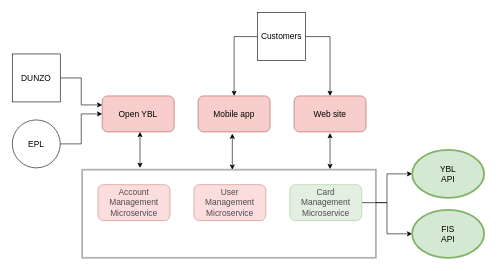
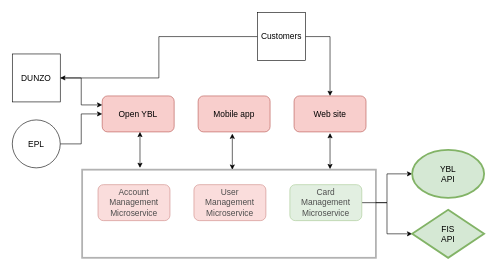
  <mxCell id="0" />
  <mxCell id="1" parent="0" />
  <mxCell id="2" value="&lt;font style=&quot;font-size: 14px&quot;&gt;Open YBL&lt;/font&gt;" style="rounded=1;whiteSpace=wrap;html=1;fillColor=#f8cecc;strokeColor=#b85450;" vertex="1" parent="1"><mxGeometry x="170" y="159" width="120" height="60" as="geometry" /></mxCell>
  <mxCell id="3" value="&lt;font style=&quot;font-size: 14px&quot;&gt;Account Management Microservice&lt;/font&gt;" style="rounded=1;whiteSpace=wrap;html=1;glass=0;fillColor=#f8cecc;strokeColor=#b85450;" vertex="1" parent="1"><mxGeometry x="163" y="307" width="120" height="60" as="geometry" /></mxCell>
  <mxCell id="4" value="&lt;font style=&quot;font-size: 14px&quot;&gt;Mobile app&lt;/font&gt;" style="rounded=1;whiteSpace=wrap;html=1;fillColor=#f8cecc;strokeColor=#b85450;" vertex="1" parent="1"><mxGeometry x="330" y="159" width="120" height="60" as="geometry" /></mxCell>
  <mxCell id="5" value="&lt;font style=&quot;font-size: 14px&quot;&gt;User &lt;br&gt;Management Microservice&lt;/font&gt;" style="rounded=1;whiteSpace=wrap;html=1;glass=0;fillColor=#f8cecc;strokeColor=#b85450;" vertex="1" parent="1"><mxGeometry x="323" y="307" width="120" height="60" as="geometry" /></mxCell>
  <mxCell id="6" value="&lt;font style=&quot;font-size: 14px&quot;&gt;Web site&lt;/font&gt;" style="rounded=1;whiteSpace=wrap;html=1;fillColor=#f8cecc;strokeColor=#b85450;" vertex="1" parent="1"><mxGeometry x="490" y="159" width="120" height="60" as="geometry" /></mxCell>
  <mxCell id="7" style="edgeStyle=orthogonalEdgeStyle;rounded=0;orthogonalLoop=1;jettySize=auto;html=1;exitX=1;exitY=0.5;exitDx=0;exitDy=0;entryX=0;entryY=0.5;entryDx=0;entryDy=0;fontSize=14;" edge="1" parent="1" source="9" target="21"><mxGeometry relative="1" as="geometry" /></mxCell>
  <mxCell id="8" style="edgeStyle=orthogonalEdgeStyle;rounded=0;orthogonalLoop=1;jettySize=auto;html=1;exitX=1;exitY=0.5;exitDx=0;exitDy=0;entryX=0;entryY=0.5;entryDx=0;entryDy=0;fontSize=14;" edge="1" parent="1" source="9" target="22"><mxGeometry relative="1" as="geometry" /></mxCell>
  <mxCell id="9" value="&lt;font style=&quot;font-size: 14px&quot;&gt;Card&lt;br&gt;Management Microservice&lt;/font&gt;" style="rounded=1;whiteSpace=wrap;html=1;glass=0;fillColor=#d5e8d4;strokeColor=#82b366;" vertex="1" parent="1"><mxGeometry x="483" y="307" width="120" height="60" as="geometry" /></mxCell>
  <mxCell id="10" style="edgeStyle=orthogonalEdgeStyle;rounded=0;orthogonalLoop=1;jettySize=auto;html=1;exitX=1;exitY=0.5;exitDx=0;exitDy=0;entryX=0;entryY=0.25;entryDx=0;entryDy=0;" edge="1" parent="1" source="11" target="2"><mxGeometry relative="1" as="geometry" /></mxCell>
  <mxCell id="11" value="&lt;font style=&quot;font-size: 14px&quot;&gt;DUNZO&lt;/font&gt;" style="whiteSpace=wrap;html=1;aspect=fixed;" vertex="1" parent="1"><mxGeometry x="20" y="89" width="80" height="80" as="geometry" /></mxCell>
  <mxCell id="12" style="edgeStyle=orthogonalEdgeStyle;rounded=0;orthogonalLoop=1;jettySize=auto;html=1;exitX=1;exitY=0.5;exitDx=0;exitDy=0;entryX=0;entryY=0.5;entryDx=0;entryDy=0;" edge="1" parent="1" source="13" target="2"><mxGeometry relative="1" as="geometry"><mxPoint x="160" y="199" as="targetPoint" /></mxGeometry></mxCell>
  <mxCell id="13" value="&lt;font style=&quot;font-size: 14px&quot;&gt;EPL&lt;/font&gt;" style="ellipse;whiteSpace=wrap;html=1;aspect=fixed;" vertex="1" parent="1"><mxGeometry x="20" y="199" width="80" height="80" as="geometry" /></mxCell>
  <mxCell id="14" style="edgeStyle=orthogonalEdgeStyle;rounded=0;orthogonalLoop=1;jettySize=auto;html=1;exitX=1;exitY=0.5;exitDx=0;exitDy=0;entryX=0.5;entryY=0;entryDx=0;entryDy=0;" edge="1" parent="1" source="16" target="6"><mxGeometry relative="1" as="geometry" /></mxCell>
- <mxCell id="15" style="edgeStyle=orthogonalEdgeStyle;rounded=0;orthogonalLoop=1;jettySize=auto;html=1;exitX=0;exitY=0.5;exitDx=0;exitDy=0;" edge="1" parent="1" source="16" target="4"><mxGeometry relative="1" as="geometry" /></mxCell>
+ <mxCell id="15" style="edgeStyle=orthogonalEdgeStyle;rounded=0;orthogonalLoop=1;jettySize=auto;html=1;exitX=0;exitY=0.5;exitDx=0;exitDy=0;" edge="1" parent="1" source="16" target="11"><mxGeometry relative="1" as="geometry" /></mxCell>
  <mxCell id="16" value="&lt;font style=&quot;font-size: 14px&quot;&gt;Customers&lt;/font&gt;" style="whiteSpace=wrap;html=1;aspect=fixed;" vertex="1" parent="1"><mxGeometry x="429" y="20" width="80" height="80" as="geometry" /></mxCell>
  <mxCell id="17" value="" style="rounded=0;whiteSpace=wrap;html=1;opacity=30;strokeWidth=3;" vertex="1" parent="1"><mxGeometry x="136.5" y="282" width="490" height="147" as="geometry" /></mxCell>
  <mxCell id="18" value="" style="endArrow=classic;startArrow=classic;html=1;rounded=0;" edge="1" parent="1"><mxGeometry width="50" height="50" relative="1" as="geometry"><mxPoint x="233" y="279" as="sourcePoint" /><mxPoint x="233" y="219" as="targetPoint" /></mxGeometry></mxCell>
  <mxCell id="19" value="" style="endArrow=classic;startArrow=classic;html=1;rounded=0;" edge="1" parent="1"><mxGeometry width="50" height="50" relative="1" as="geometry"><mxPoint x="387" y="282" as="sourcePoint" /><mxPoint x="387" y="222" as="targetPoint" /></mxGeometry></mxCell>
  <mxCell id="20" value="" style="endArrow=classic;startArrow=classic;html=1;rounded=0;" edge="1" parent="1"><mxGeometry width="50" height="50" relative="1" as="geometry"><mxPoint x="550" y="281" as="sourcePoint" /><mxPoint x="550" y="221" as="targetPoint" /></mxGeometry></mxCell>
  <mxCell id="21" value="YBL&lt;br&gt;API" style="ellipse;whiteSpace=wrap;html=1;glass=0;fontSize=14;strokeWidth=3;fillColor=#d5e8d4;strokeColor=#82b366;" vertex="1" parent="1"><mxGeometry x="687" y="249" width="120" height="80" as="geometry" /></mxCell>
- <mxCell id="22" value="FIS&lt;br&gt;API" style="ellipse;whiteSpace=wrap;html=1;glass=0;fontSize=14;strokeWidth=3;fillColor=#d5e8d4;strokeColor=#82b366;" vertex="1" parent="1"><mxGeometry x="687" y="349" width="120" height="80" as="geometry" /></mxCell>
+ <mxCell id="22" value="FIS&lt;br&gt;API" style="rhombus;whiteSpace=wrap;html=1;glass=0;fontSize=14;strokeWidth=3;fillColor=#d5e8d4;strokeColor=#82b366;" vertex="1" parent="1"><mxGeometry x="687" y="349" width="120" height="80" as="geometry" /></mxCell>
